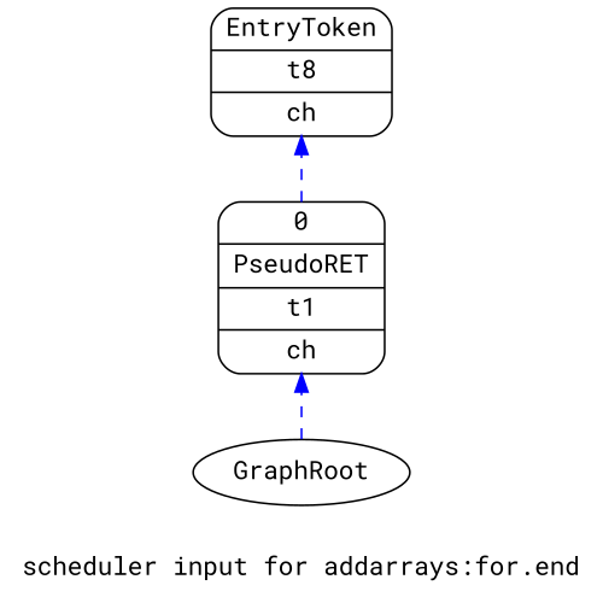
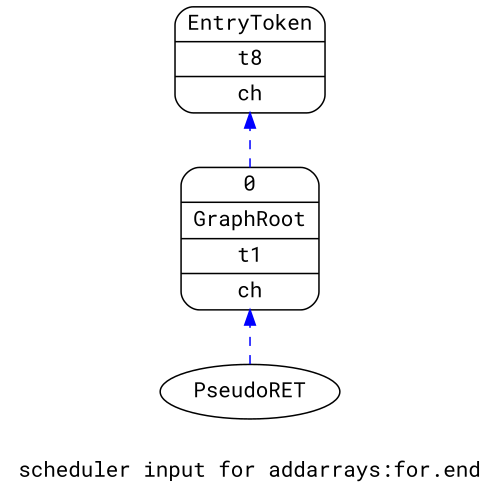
  digraph {
    fontname="Roboto Mono"
    label="scheduler input for addarrays:for.end"
    rankdir=BT
    node [fontname="Roboto Mono" shape=Mrecord]
    edge [color=blue fontname="Roboto Mono" headport=d0 style=dashed]
    n1 [label="{EntryToken|t8|{<d0>ch}}"]
-   n2 [label="{{<s0>0}|PseudoRET|t1|{<d0>ch}}"]
-   n3 [label=GraphRoot plaintext=circle shape=""]
+   n2 [label="{{<s0>0}|GraphRoot|t1|{<d0>ch}}"]
+   n3 [label=PseudoRET plaintext=circle shape=""]
    n2 -> n1 [tailport=s0]
    n3 -> n2
  }
